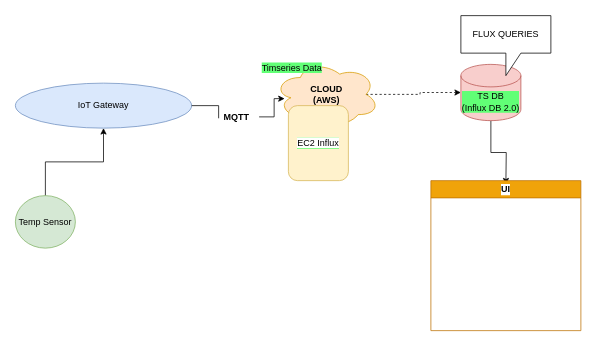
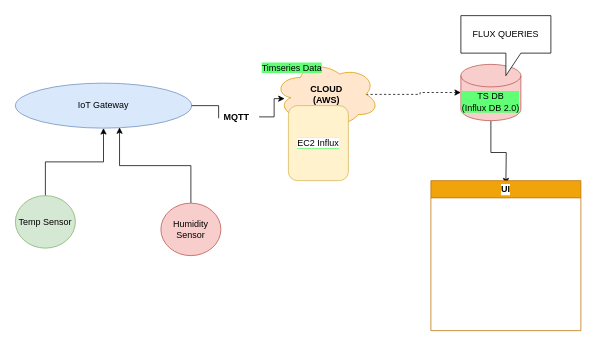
  <mxCell id="0" />
  <mxCell id="1" parent="0" />
  <mxCell id="2" style="edgeStyle=orthogonalEdgeStyle;rounded=0;orthogonalLoop=1;jettySize=auto;html=1;exitX=1;exitY=0.5;exitDx=0;exitDy=0;entryX=0.1;entryY=0.563;entryDx=0;entryDy=0;entryPerimeter=0;startArrow=none;" parent="1" source="8" target="7" edge="1"><mxGeometry relative="1" as="geometry" /></mxCell>
  <mxCell id="3" value="IoT Gateway" style="ellipse;whiteSpace=wrap;html=1;fillColor=#dae8fc;strokeColor=#6c8ebf;" parent="1" vertex="1"><mxGeometry x="20" y="110" width="235" height="60" as="geometry" /></mxCell>
  <mxCell id="4" style="edgeStyle=orthogonalEdgeStyle;rounded=0;orthogonalLoop=1;jettySize=auto;html=1;" parent="1" source="5" target="3" edge="1"><mxGeometry relative="1" as="geometry" /></mxCell>
  <mxCell id="5" value="Temp Sensor" style="ellipse;whiteSpace=wrap;html=1;fillColor=#d5e8d4;strokeColor=#82b366;" parent="1" vertex="1"><mxGeometry x="20" y="260" width="80" height="70" as="geometry" /></mxCell>
  <mxCell id="6" style="edgeStyle=orthogonalEdgeStyle;rounded=0;orthogonalLoop=1;jettySize=auto;html=1;exitX=0.875;exitY=0.5;exitDx=0;exitDy=0;exitPerimeter=0;entryX=0;entryY=0.5;entryDx=0;entryDy=0;entryPerimeter=0;fontColor=#000000;dashed=1;" parent="1" source="7" target="12" edge="1"><mxGeometry relative="1" as="geometry" /></mxCell>
  <mxCell id="7" value="&lt;b&gt;CLOUD&lt;br&gt;(AWS)&lt;/b&gt;" style="ellipse;shape=cloud;whiteSpace=wrap;html=1;fillColor=#ffe6cc;strokeColor=#d79b00;" parent="1" vertex="1"><mxGeometry x="365" y="80" width="140" height="90" as="geometry" /></mxCell>
  <mxCell id="8" value="&lt;b&gt;MQTT&lt;/b&gt;" style="text;html=1;strokeColor=none;fillColor=none;align=center;verticalAlign=middle;whiteSpace=wrap;rounded=0;" parent="1" vertex="1"><mxGeometry x="285" y="140" width="60" height="30" as="geometry" /></mxCell>
  <mxCell id="9" value="" style="edgeStyle=orthogonalEdgeStyle;rounded=0;orthogonalLoop=1;jettySize=auto;html=1;exitX=1;exitY=0.5;exitDx=0;exitDy=0;entryX=0.1;entryY=0.563;entryDx=0;entryDy=0;entryPerimeter=0;endArrow=none;" parent="1" source="3" target="8" edge="1"><mxGeometry relative="1" as="geometry"><mxPoint x="255" y="140" as="sourcePoint" /><mxPoint x="377" y="125.04" as="targetPoint" /></mxGeometry></mxCell>
  <mxCell id="10" value="&lt;span style=&quot;background-color: rgb(97, 255, 118);&quot;&gt;Timseries Data&lt;/span&gt;" style="text;html=1;strokeColor=none;fillColor=none;align=center;verticalAlign=middle;whiteSpace=wrap;rounded=0;" parent="1" vertex="1"><mxGeometry x="334" y="50" width="110" height="80" as="geometry" /></mxCell>
  <mxCell id="11" style="edgeStyle=orthogonalEdgeStyle;rounded=0;orthogonalLoop=1;jettySize=auto;html=1;fontColor=#000000;" parent="1" source="12" edge="1"><mxGeometry relative="1" as="geometry"><mxPoint x="674" y="245" as="targetPoint" /></mxGeometry></mxCell>
  <mxCell id="12" value="TS DB&lt;br&gt;(Influx DB 2.0)" style="shape=cylinder3;whiteSpace=wrap;html=1;boundedLbl=1;backgroundOutline=1;size=15;labelBackgroundColor=#61FF76;fillColor=#f8cecc;strokeColor=#b85450;" parent="1" vertex="1"><mxGeometry x="614" y="85" width="80" height="75" as="geometry" /></mxCell>
  <mxCell id="13" value="&lt;span style=&quot;background-color: rgb(255, 255, 255);&quot;&gt;EC2 Influx&lt;/span&gt;" style="rounded=1;whiteSpace=wrap;html=1;labelBackgroundColor=#61FF76;fillColor=#fff2cc;strokeColor=#d6b656;" parent="1" vertex="1"><mxGeometry x="384" y="140" width="80" height="100" as="geometry" /></mxCell>
  <mxCell id="14" value="FLUX QUERIES" style="shape=callout;whiteSpace=wrap;html=1;perimeter=calloutPerimeter;labelBackgroundColor=#FFFFFF;fontColor=#000000;" parent="1" vertex="1"><mxGeometry x="614" y="20" width="120" height="80" as="geometry" /></mxCell>
  <mxCell id="15" value="UI" style="swimlane;whiteSpace=wrap;html=1;labelBackgroundColor=#FFFFFF;fontColor=#000000;fillColor=#f0a30a;strokeColor=#BD7000;" parent="1" vertex="1"><mxGeometry x="574" y="240" width="200" height="200" as="geometry" /></mxCell>
+ <mxCell id="16" style="edgeStyle=orthogonalEdgeStyle;rounded=0;orthogonalLoop=1;jettySize=auto;html=1;exitX=0.5;exitY=0;exitDx=0;exitDy=0;entryX=0.591;entryY=0.983;entryDx=0;entryDy=0;entryPerimeter=0;fontColor=#000000;" parent="1" source="17" target="3" edge="1"><mxGeometry relative="1" as="geometry" /></mxCell>
+ <mxCell id="17" value="Humidity Sensor" style="ellipse;whiteSpace=wrap;html=1;fillColor=#f8cecc;strokeColor=#b85450;" parent="1" vertex="1"><mxGeometry x="214" y="270" width="80" height="70" as="geometry" /></mxCell>
